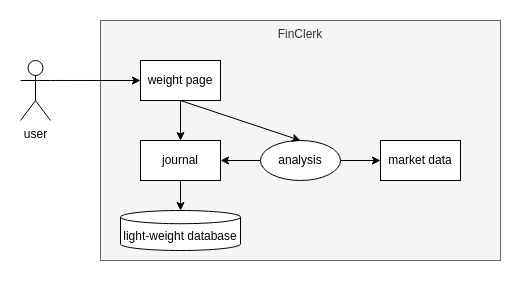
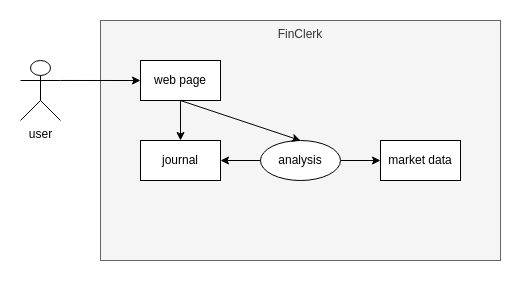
  <mxCell id="0" />
  <mxCell id="1" parent="0" />
  <mxCell id="2" value="FinClerk" style="rounded=0;whiteSpace=wrap;html=1;fillColor=#f5f5f5;fontColor=#333333;strokeColor=#666666;verticalAlign=top;" parent="1" vertex="1"><mxGeometry x="100" y="20" width="400" height="240" as="geometry" /></mxCell>
- <mxCell id="3" value="weight page" style="rounded=0;whiteSpace=wrap;html=1;" parent="1" vertex="1"><mxGeometry x="140" y="60" width="80" height="40" as="geometry" /></mxCell>
- <mxCell id="4" value="light-weight database" style="shape=cylinder3;whiteSpace=wrap;html=1;boundedLbl=1;backgroundOutline=1;size=6.6;" parent="1" vertex="1"><mxGeometry x="120" y="210" width="120" height="40" as="geometry" /></mxCell>
+ <mxCell id="3" value="web page" style="rounded=0;whiteSpace=wrap;html=1;" parent="1" vertex="1"><mxGeometry x="140" y="60" width="80" height="40" as="geometry" /></mxCell>
  <mxCell id="5" value="journal" style="rounded=0;whiteSpace=wrap;html=1;" parent="1" vertex="1"><mxGeometry x="140" y="140" width="80" height="40" as="geometry" /></mxCell>
  <mxCell id="6" value="analysis" style="ellipse;whiteSpace=wrap;html=1;" parent="1" vertex="1"><mxGeometry x="260" y="140" width="80" height="40" as="geometry" /></mxCell>
  <mxCell id="7" value="market data" style="rounded=0;whiteSpace=wrap;html=1;" parent="1" vertex="1"><mxGeometry x="380" y="140" width="80" height="40" as="geometry" /></mxCell>
- <mxCell id="8" value="user" style="shape=umlActor;verticalLabelPosition=bottom;verticalAlign=top;html=1;outlineConnect=0;" parent="1" vertex="1"><mxGeometry x="20" y="60" width="30" height="60" as="geometry" /></mxCell>
+ <mxCell id="8" value="user" style="shape=umlActor;verticalLabelPosition=bottom;verticalAlign=top;html=1;outlineConnect=0;" parent="1" vertex="1"><mxGeometry x="20" y="60" width="40" height="60" as="geometry" /></mxCell>
  <mxCell id="9" value="" style="endArrow=classic;html=1;entryX=0;entryY=0.5;entryDx=0;entryDy=0;exitX=1;exitY=0.333;exitDx=0;exitDy=0;exitPerimeter=0;" parent="1" source="8" target="3" edge="1"><mxGeometry width="50" height="50" relative="1" as="geometry"><mxPoint x="110" y="180" as="sourcePoint" /><mxPoint x="340" y="180" as="targetPoint" /></mxGeometry></mxCell>
  <mxCell id="10" value="" style="endArrow=classic;html=1;exitX=0.5;exitY=1;exitDx=0;exitDy=0;entryX=0.5;entryY=0;entryDx=0;entryDy=0;" parent="1" source="3" target="5" edge="1"><mxGeometry width="50" height="50" relative="1" as="geometry"><mxPoint x="290" y="230" as="sourcePoint" /><mxPoint x="340" y="180" as="targetPoint" /></mxGeometry></mxCell>
  <mxCell id="11" value="" style="endArrow=classic;html=1;exitX=0.5;exitY=1;exitDx=0;exitDy=0;entryX=0.5;entryY=0;entryDx=0;entryDy=0;" parent="1" source="3" target="6" edge="1"><mxGeometry width="50" height="50" relative="1" as="geometry"><mxPoint x="290" y="230" as="sourcePoint" /><mxPoint x="340" y="180" as="targetPoint" /></mxGeometry></mxCell>
- <mxCell id="12" value="" style="endArrow=classic;html=1;exitX=0.5;exitY=1;exitDx=0;exitDy=0;entryX=0.5;entryY=0;entryDx=0;entryDy=0;entryPerimeter=0;" parent="1" source="5" target="4" edge="1"><mxGeometry width="50" height="50" relative="1" as="geometry"><mxPoint x="290" y="230" as="sourcePoint" /><mxPoint x="340" y="180" as="targetPoint" /></mxGeometry></mxCell>
  <mxCell id="13" value="" style="endArrow=classic;html=1;exitX=0;exitY=0.5;exitDx=0;exitDy=0;entryX=1;entryY=0.5;entryDx=0;entryDy=0;" parent="1" source="6" target="5" edge="1"><mxGeometry width="50" height="50" relative="1" as="geometry"><mxPoint x="290" y="230" as="sourcePoint" /><mxPoint x="340" y="180" as="targetPoint" /></mxGeometry></mxCell>
  <mxCell id="14" value="" style="endArrow=classic;html=1;entryX=0;entryY=0.5;entryDx=0;entryDy=0;exitX=1;exitY=0.5;exitDx=0;exitDy=0;" parent="1" source="6" target="7" edge="1"><mxGeometry width="50" height="50" relative="1" as="geometry"><mxPoint x="290" y="230" as="sourcePoint" /><mxPoint x="340" y="180" as="targetPoint" /></mxGeometry></mxCell>
